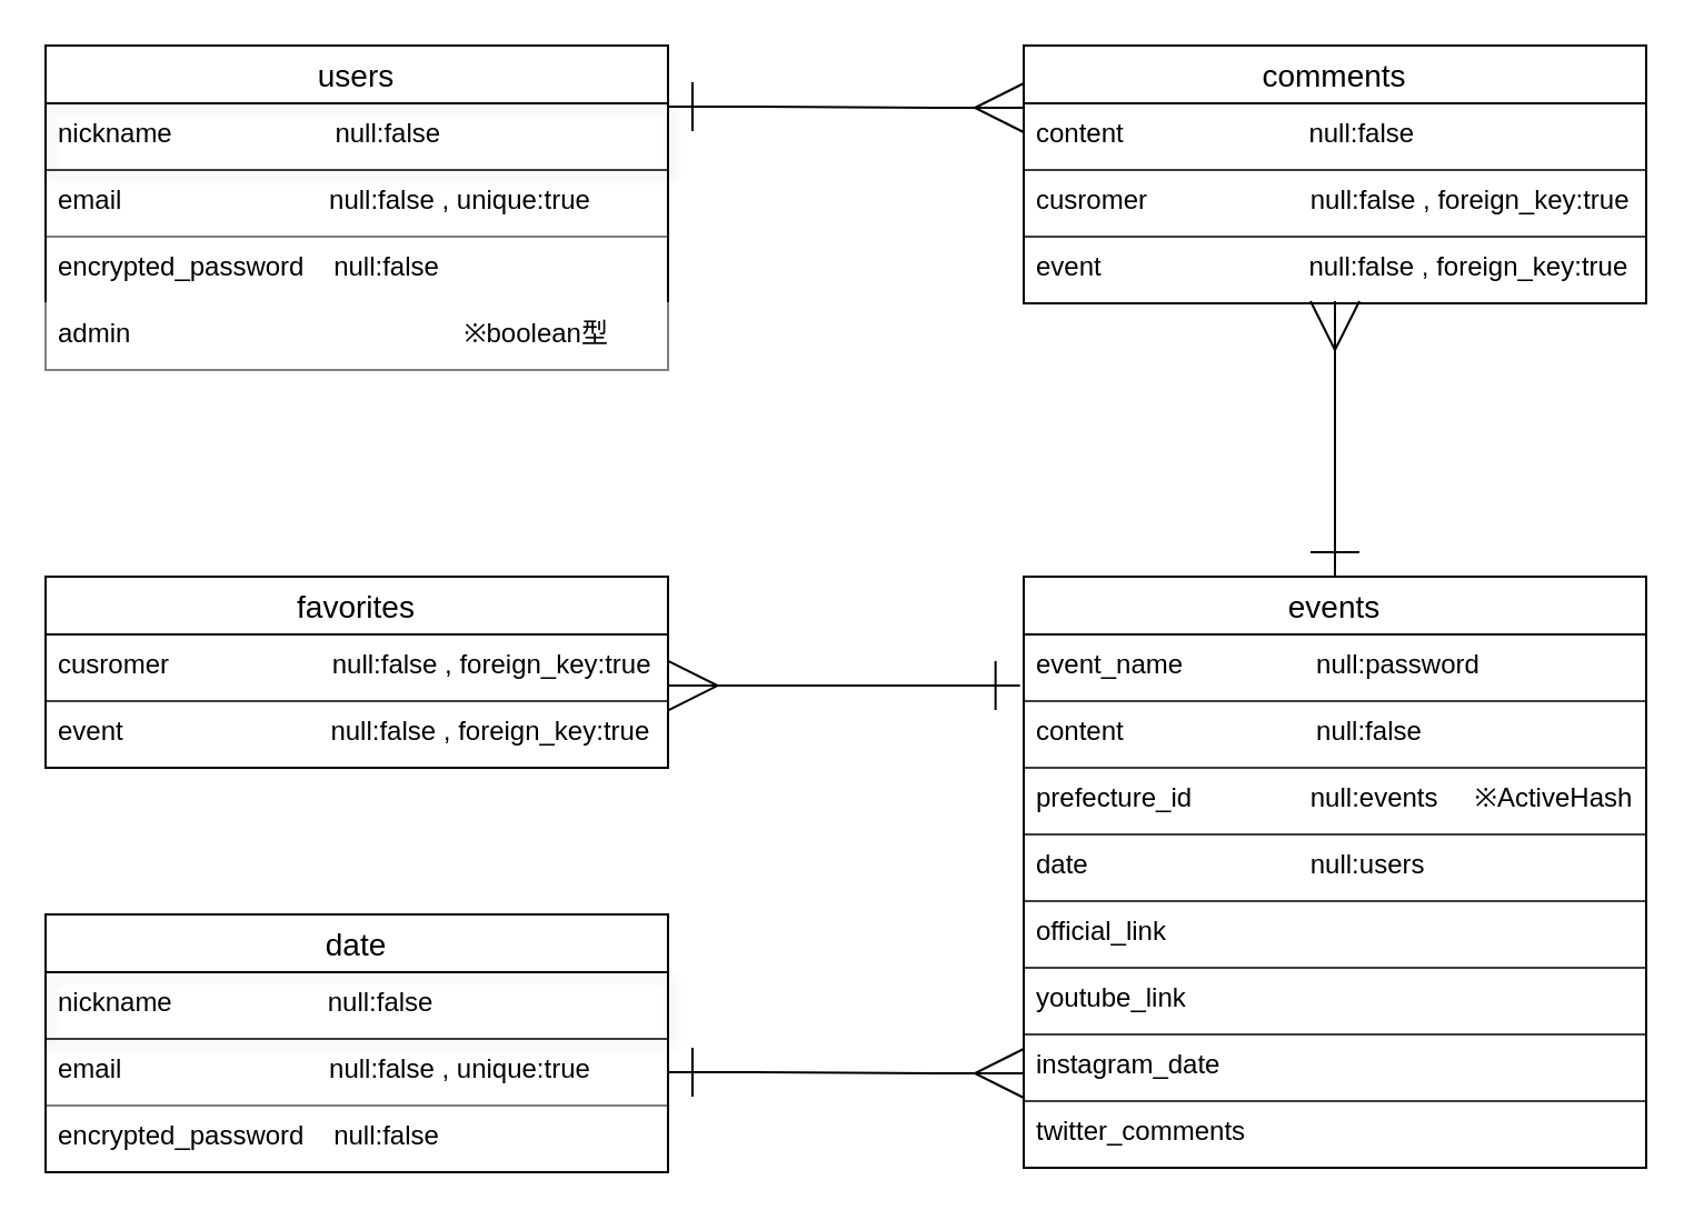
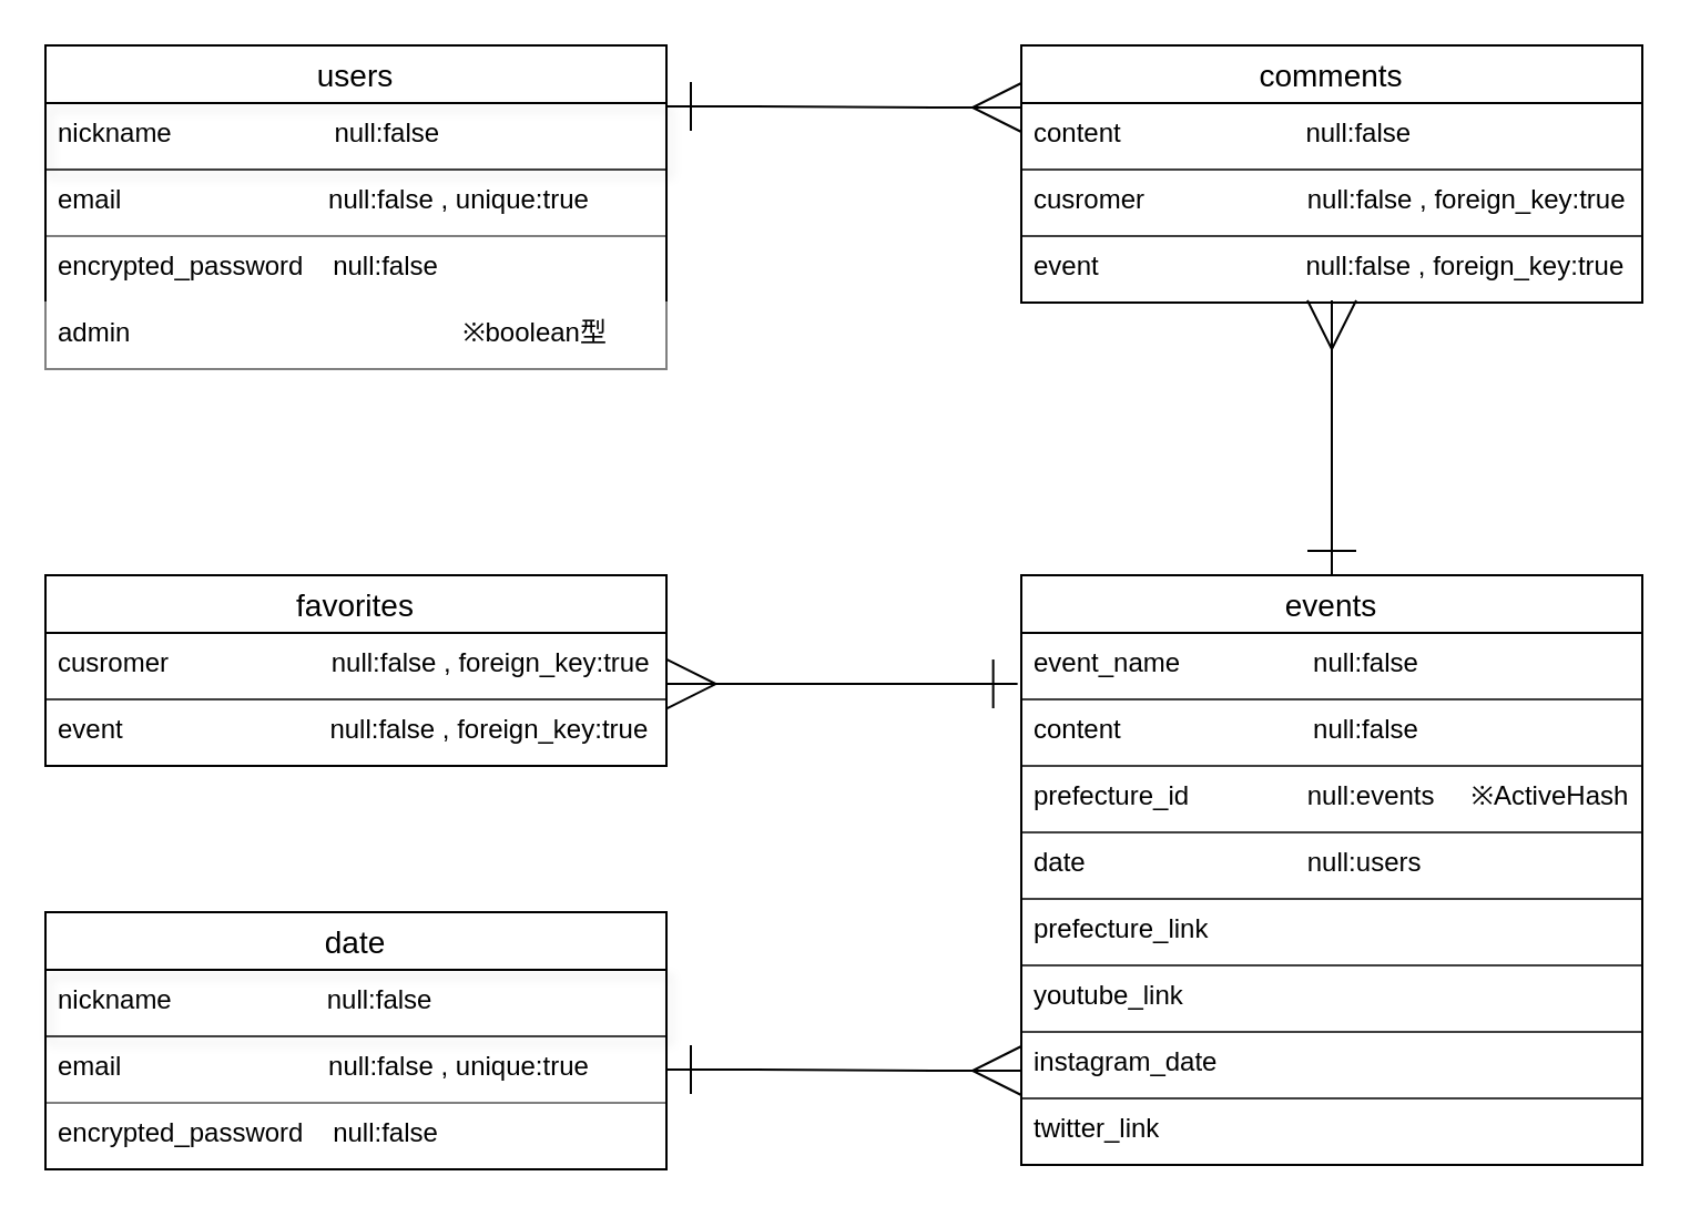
  <mxCell id="0" />
  <mxCell id="1" parent="0" />
  <mxCell id="2" value="users" style="swimlane;fontStyle=0;childLayout=stackLayout;horizontal=1;startSize=26;horizontalStack=0;resizeParent=1;resizeParentMax=0;resizeLast=0;collapsible=1;marginBottom=0;align=center;fontSize=14;" parent="1" vertex="1"><mxGeometry x="20" y="20" width="280" height="146" as="geometry"><mxRectangle x="40" y="80" width="70" height="26" as="alternateBounds" /></mxGeometry></mxCell>
  <mxCell id="3" value="nickname                      null:false " style="text;strokeColor=default;fillColor=none;spacingLeft=4;spacingRight=4;overflow=hidden;rotatable=0;points=[[0,0.5],[1,0.5]];portConstraint=eastwest;fontSize=12;opacity=50;shadow=1;" parent="2" vertex="1"><mxGeometry y="26" width="280" height="30" as="geometry" /></mxCell>
  <mxCell id="4" value="email                            null:false , unique:true" style="text;strokeColor=default;fillColor=none;spacingLeft=4;spacingRight=4;overflow=hidden;rotatable=0;points=[[0,0.5],[1,0.5]];portConstraint=eastwest;fontSize=12;opacity=50;" parent="2" vertex="1"><mxGeometry y="56" width="280" height="30" as="geometry" /></mxCell>
  <mxCell id="5" value="encrypted_password    null:false " style="text;strokeColor=none;fillColor=none;spacingLeft=4;spacingRight=4;overflow=hidden;rotatable=0;points=[[0,0.5],[1,0.5]];portConstraint=eastwest;fontSize=12;" parent="2" vertex="1"><mxGeometry y="86" width="280" height="30" as="geometry" /></mxCell>
  <mxCell id="6" value="admin                                             ※boolean型" style="text;strokeColor=#FFFFFF;fillColor=none;spacingLeft=4;spacingRight=4;overflow=hidden;rotatable=0;points=[[0,0.5],[1,0.5]];portConstraint=eastwest;fontSize=12;strokeWidth=1;opacity=50;" vertex="1" parent="2"><mxGeometry y="116" width="280" height="30" as="geometry" /></mxCell>
  <mxCell id="7" value="events" style="swimlane;fontStyle=0;childLayout=stackLayout;horizontal=1;startSize=26;horizontalStack=0;resizeParent=1;resizeParentMax=0;resizeLast=0;collapsible=1;marginBottom=0;align=center;fontSize=14;" parent="1" vertex="1"><mxGeometry x="460" y="259" width="280" height="266" as="geometry" /></mxCell>
- <mxCell id="8" value="event_name                  null:password" style="text;strokeColor=default;fillColor=none;spacingLeft=4;spacingRight=4;overflow=hidden;rotatable=0;points=[[0,0.5],[1,0.5]];portConstraint=eastwest;fontSize=12;opacity=50;" parent="7" vertex="1"><mxGeometry y="26" width="280" height="30" as="geometry" /></mxCell>
+ <mxCell id="8" value="event_name                  null:false" style="text;strokeColor=default;fillColor=none;spacingLeft=4;spacingRight=4;overflow=hidden;rotatable=0;points=[[0,0.5],[1,0.5]];portConstraint=eastwest;fontSize=12;opacity=50;" parent="7" vertex="1"><mxGeometry y="26" width="280" height="30" as="geometry" /></mxCell>
  <mxCell id="9" value="content                          null:false" style="text;strokeColor=default;fillColor=none;spacingLeft=4;spacingRight=4;overflow=hidden;rotatable=0;points=[[0,0.5],[1,0.5]];portConstraint=eastwest;fontSize=12;opacity=50;" parent="7" vertex="1"><mxGeometry y="56" width="280" height="30" as="geometry" /></mxCell>
  <mxCell id="10" value="prefecture_id                null:events     ※ActiveHash" style="text;strokeColor=default;fillColor=none;spacingLeft=4;spacingRight=4;overflow=hidden;rotatable=0;points=[[0,0.5],[1,0.5]];portConstraint=eastwest;fontSize=12;strokeWidth=1;opacity=50;" parent="7" vertex="1"><mxGeometry y="86" width="280" height="30" as="geometry" /></mxCell>
  <mxCell id="11" value="date                              null:users" style="text;strokeColor=default;fillColor=none;spacingLeft=4;spacingRight=4;overflow=hidden;rotatable=0;points=[[0,0.5],[1,0.5]];portConstraint=eastwest;fontSize=12;strokeWidth=1;opacity=50;" parent="7" vertex="1"><mxGeometry y="116" width="280" height="30" as="geometry" /></mxCell>
- <mxCell id="12" value="official_link " style="text;strokeColor=default;fillColor=none;spacingLeft=4;spacingRight=4;overflow=hidden;rotatable=0;points=[[0,0.5],[1,0.5]];portConstraint=eastwest;fontSize=12;opacity=50;" parent="7" vertex="1"><mxGeometry y="146" width="280" height="30" as="geometry" /></mxCell>
+ <mxCell id="12" value="prefecture_link " style="text;strokeColor=default;fillColor=none;spacingLeft=4;spacingRight=4;overflow=hidden;rotatable=0;points=[[0,0.5],[1,0.5]];portConstraint=eastwest;fontSize=12;opacity=50;" parent="7" vertex="1"><mxGeometry y="146" width="280" height="30" as="geometry" /></mxCell>
  <mxCell id="13" value="youtube_link" style="text;strokeColor=default;fillColor=none;spacingLeft=4;spacingRight=4;overflow=hidden;rotatable=0;points=[[0,0.5],[1,0.5]];portConstraint=eastwest;fontSize=12;opacity=50;" parent="7" vertex="1"><mxGeometry y="176" width="280" height="30" as="geometry" /></mxCell>
  <mxCell id="14" value="instagram_date    " style="text;strokeColor=default;fillColor=none;spacingLeft=4;spacingRight=4;overflow=hidden;rotatable=0;points=[[0,0.5],[1,0.5]];portConstraint=eastwest;fontSize=12;opacity=50;" parent="7" vertex="1"><mxGeometry y="206" width="280" height="30" as="geometry" /></mxCell>
- <mxCell id="15" value="twitter_comments    " style="text;strokeColor=default;fillColor=none;spacingLeft=4;spacingRight=4;overflow=hidden;rotatable=0;points=[[0,0.5],[1,0.5]];portConstraint=eastwest;fontSize=12;opacity=50;" parent="7" vertex="1"><mxGeometry y="236" width="280" height="30" as="geometry" /></mxCell>
+ <mxCell id="15" value="twitter_link    " style="text;strokeColor=default;fillColor=none;spacingLeft=4;spacingRight=4;overflow=hidden;rotatable=0;points=[[0,0.5],[1,0.5]];portConstraint=eastwest;fontSize=12;opacity=50;" parent="7" vertex="1"><mxGeometry y="236" width="280" height="30" as="geometry" /></mxCell>
  <mxCell id="16" value="date" style="swimlane;fontStyle=0;childLayout=stackLayout;horizontal=1;startSize=26;horizontalStack=0;resizeParent=1;resizeParentMax=0;resizeLast=0;collapsible=1;marginBottom=0;align=center;fontSize=14;" parent="1" vertex="1"><mxGeometry x="20" y="411" width="280" height="116" as="geometry"><mxRectangle x="40" y="80" width="70" height="26" as="alternateBounds" /></mxGeometry></mxCell>
  <mxCell id="17" value="nickname                     null:false " style="text;strokeColor=default;fillColor=none;spacingLeft=4;spacingRight=4;overflow=hidden;rotatable=0;points=[[0,0.5],[1,0.5]];portConstraint=eastwest;fontSize=12;opacity=50;shadow=1;" parent="16" vertex="1"><mxGeometry y="26" width="280" height="30" as="geometry" /></mxCell>
  <mxCell id="18" value="email                            null:false , unique:true" style="text;strokeColor=default;fillColor=none;spacingLeft=4;spacingRight=4;overflow=hidden;rotatable=0;points=[[0,0.5],[1,0.5]];portConstraint=eastwest;fontSize=12;opacity=50;" parent="16" vertex="1"><mxGeometry y="56" width="280" height="30" as="geometry" /></mxCell>
  <mxCell id="19" value="encrypted_password    null:false " style="text;strokeColor=none;fillColor=none;spacingLeft=4;spacingRight=4;overflow=hidden;rotatable=0;points=[[0,0.5],[1,0.5]];portConstraint=eastwest;fontSize=12;" parent="16" vertex="1"><mxGeometry y="86" width="280" height="30" as="geometry" /></mxCell>
  <mxCell id="20" value="comments" style="swimlane;fontStyle=0;childLayout=stackLayout;horizontal=1;startSize=26;horizontalStack=0;resizeParent=1;resizeParentMax=0;resizeLast=0;collapsible=1;marginBottom=0;align=center;fontSize=14;" parent="1" vertex="1"><mxGeometry x="460" y="20" width="280" height="116" as="geometry"><mxRectangle x="40" y="80" width="70" height="26" as="alternateBounds" /></mxGeometry></mxCell>
  <mxCell id="21" value="content                         null:false" style="text;strokeColor=default;fillColor=none;spacingLeft=4;spacingRight=4;overflow=hidden;rotatable=0;points=[[0,0.5],[1,0.5]];portConstraint=eastwest;fontSize=12;opacity=50;" parent="20" vertex="1"><mxGeometry y="26" width="280" height="30" as="geometry" /></mxCell>
  <mxCell id="22" value="cusromer                      null:false , foreign_key:true" style="text;strokeColor=default;fillColor=none;spacingLeft=4;spacingRight=4;overflow=hidden;rotatable=0;points=[[0,0.5],[1,0.5]];portConstraint=eastwest;fontSize=12;opacity=50;" parent="20" vertex="1"><mxGeometry y="56" width="280" height="30" as="geometry" /></mxCell>
  <mxCell id="23" value="event                            null:false , foreign_key:true" style="text;strokeColor=default;fillColor=none;spacingLeft=4;spacingRight=4;overflow=hidden;rotatable=0;points=[[0,0.5],[1,0.5]];portConstraint=eastwest;fontSize=12;opacity=50;" parent="20" vertex="1"><mxGeometry y="86" width="280" height="30" as="geometry" /></mxCell>
  <mxCell id="24" value="" style="edgeStyle=entityRelationEdgeStyle;fontSize=12;html=1;endArrow=ERmany;startSize=20;startArrow=ERone;startFill=0;endFill=0;strokeWidth=1;targetPerimeterSpacing=0;endSize=20;" parent="1" edge="1"><mxGeometry width="100" height="100" relative="1" as="geometry"><mxPoint x="300" y="47.5" as="sourcePoint" /><mxPoint x="460" y="48" as="targetPoint" /></mxGeometry></mxCell>
  <mxCell id="25" value="" style="fontSize=12;html=1;endArrow=ERmany;startSize=20;startArrow=ERone;startFill=0;endFill=0;strokeWidth=1;targetPerimeterSpacing=0;endSize=20;exitX=0.5;exitY=0;exitDx=0;exitDy=0;" parent="1" source="7" edge="1"><mxGeometry width="100" height="100" relative="1" as="geometry"><mxPoint x="600" y="254" as="sourcePoint" /><mxPoint x="600" y="135" as="targetPoint" /></mxGeometry></mxCell>
  <mxCell id="26" value="" style="edgeStyle=entityRelationEdgeStyle;fontSize=12;html=1;endArrow=ERmany;startSize=20;startArrow=ERone;startFill=0;endFill=0;strokeWidth=1;targetPerimeterSpacing=0;endSize=20;" parent="1" edge="1"><mxGeometry width="100" height="100" relative="1" as="geometry"><mxPoint x="300" y="482" as="sourcePoint" /><mxPoint x="460" y="482.5" as="targetPoint" /></mxGeometry></mxCell>
  <mxCell id="27" value="favorites" style="swimlane;fontStyle=0;childLayout=stackLayout;horizontal=1;startSize=26;horizontalStack=0;resizeParent=1;resizeParentMax=0;resizeLast=0;collapsible=1;marginBottom=0;align=center;fontSize=14;" parent="1" vertex="1"><mxGeometry x="20" y="259" width="280" height="86" as="geometry"><mxRectangle x="40" y="80" width="70" height="26" as="alternateBounds" /></mxGeometry></mxCell>
  <mxCell id="28" value="cusromer                      null:false , foreign_key:true" style="text;strokeColor=default;fillColor=none;spacingLeft=4;spacingRight=4;overflow=hidden;rotatable=0;points=[[0,0.5],[1,0.5]];portConstraint=eastwest;fontSize=12;opacity=50;" parent="27" vertex="1"><mxGeometry y="26" width="280" height="30" as="geometry" /></mxCell>
  <mxCell id="29" value="event                            null:false , foreign_key:true" style="text;strokeColor=default;fillColor=none;spacingLeft=4;spacingRight=4;overflow=hidden;rotatable=0;points=[[0,0.5],[1,0.5]];portConstraint=eastwest;fontSize=12;opacity=50;" parent="27" vertex="1"><mxGeometry y="56" width="280" height="30" as="geometry" /></mxCell>
  <mxCell id="30" value="" style="edgeStyle=entityRelationEdgeStyle;fontSize=12;html=1;endArrow=ERmany;startSize=20;startArrow=ERone;startFill=0;endFill=0;strokeWidth=1;targetPerimeterSpacing=0;endSize=20;exitX=-0.006;exitY=0.767;exitDx=0;exitDy=0;exitPerimeter=0;entryX=1.001;entryY=0.767;entryDx=0;entryDy=0;entryPerimeter=0;" parent="1" source="8" target="28" edge="1"><mxGeometry width="100" height="100" relative="1" as="geometry"><mxPoint x="430" y="302" as="sourcePoint" /><mxPoint x="460" y="310.5" as="targetPoint" /></mxGeometry></mxCell>
